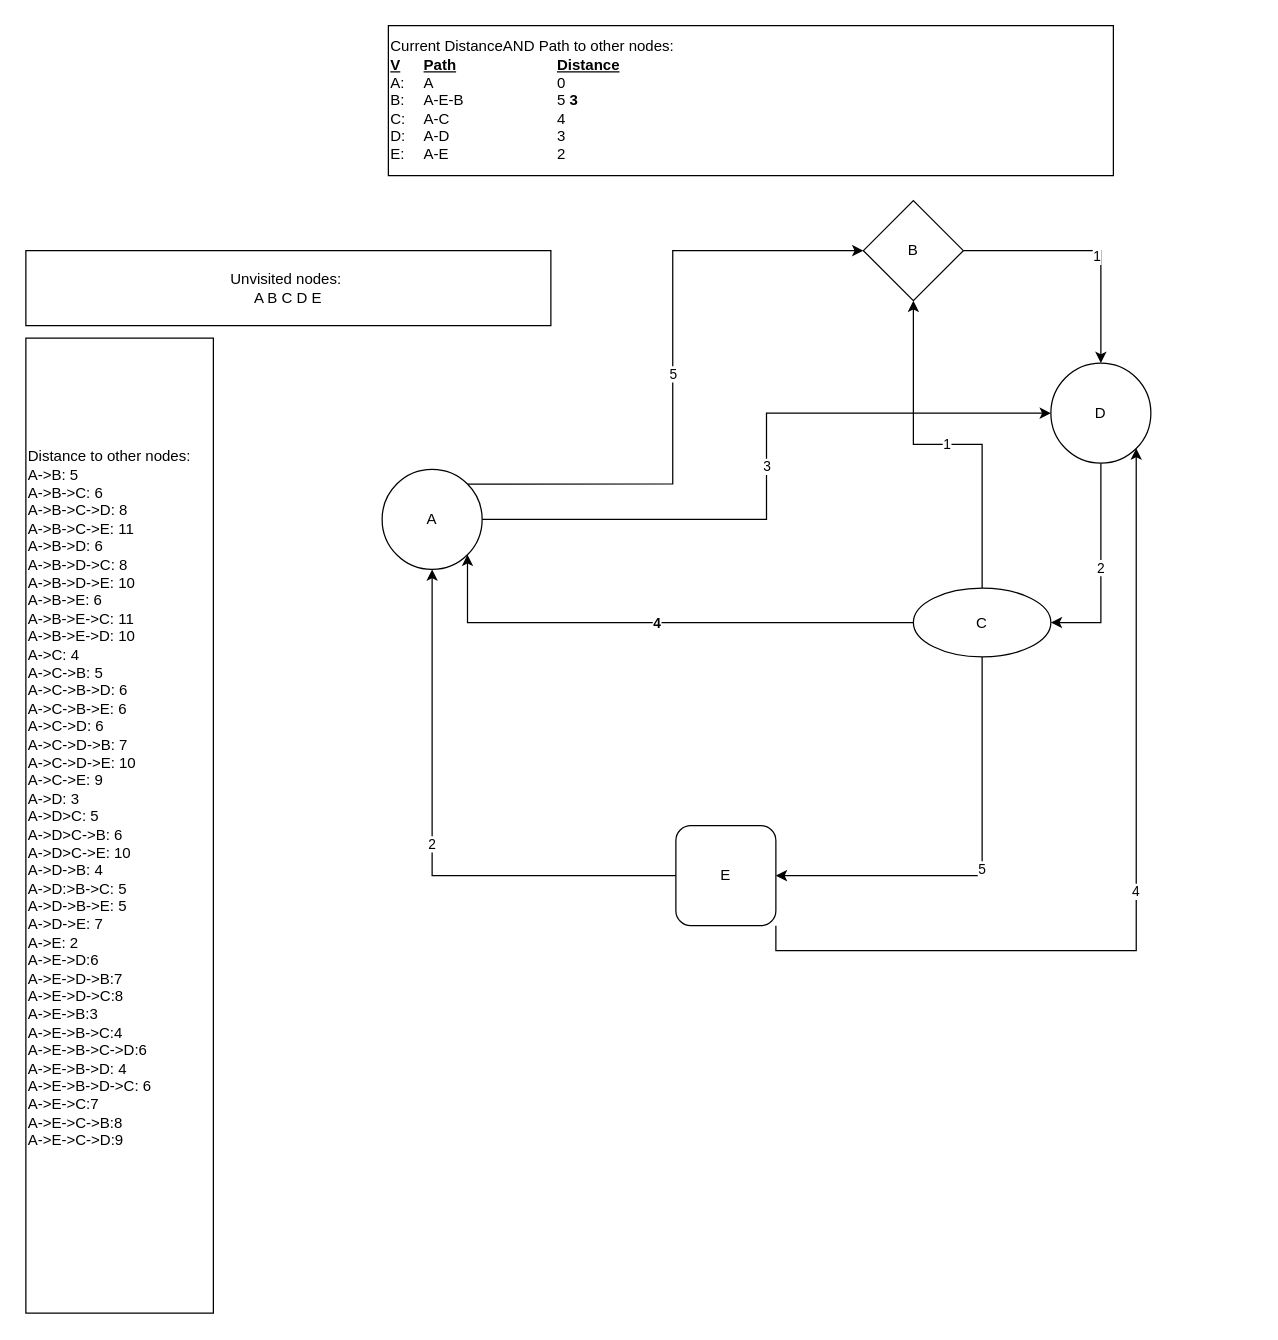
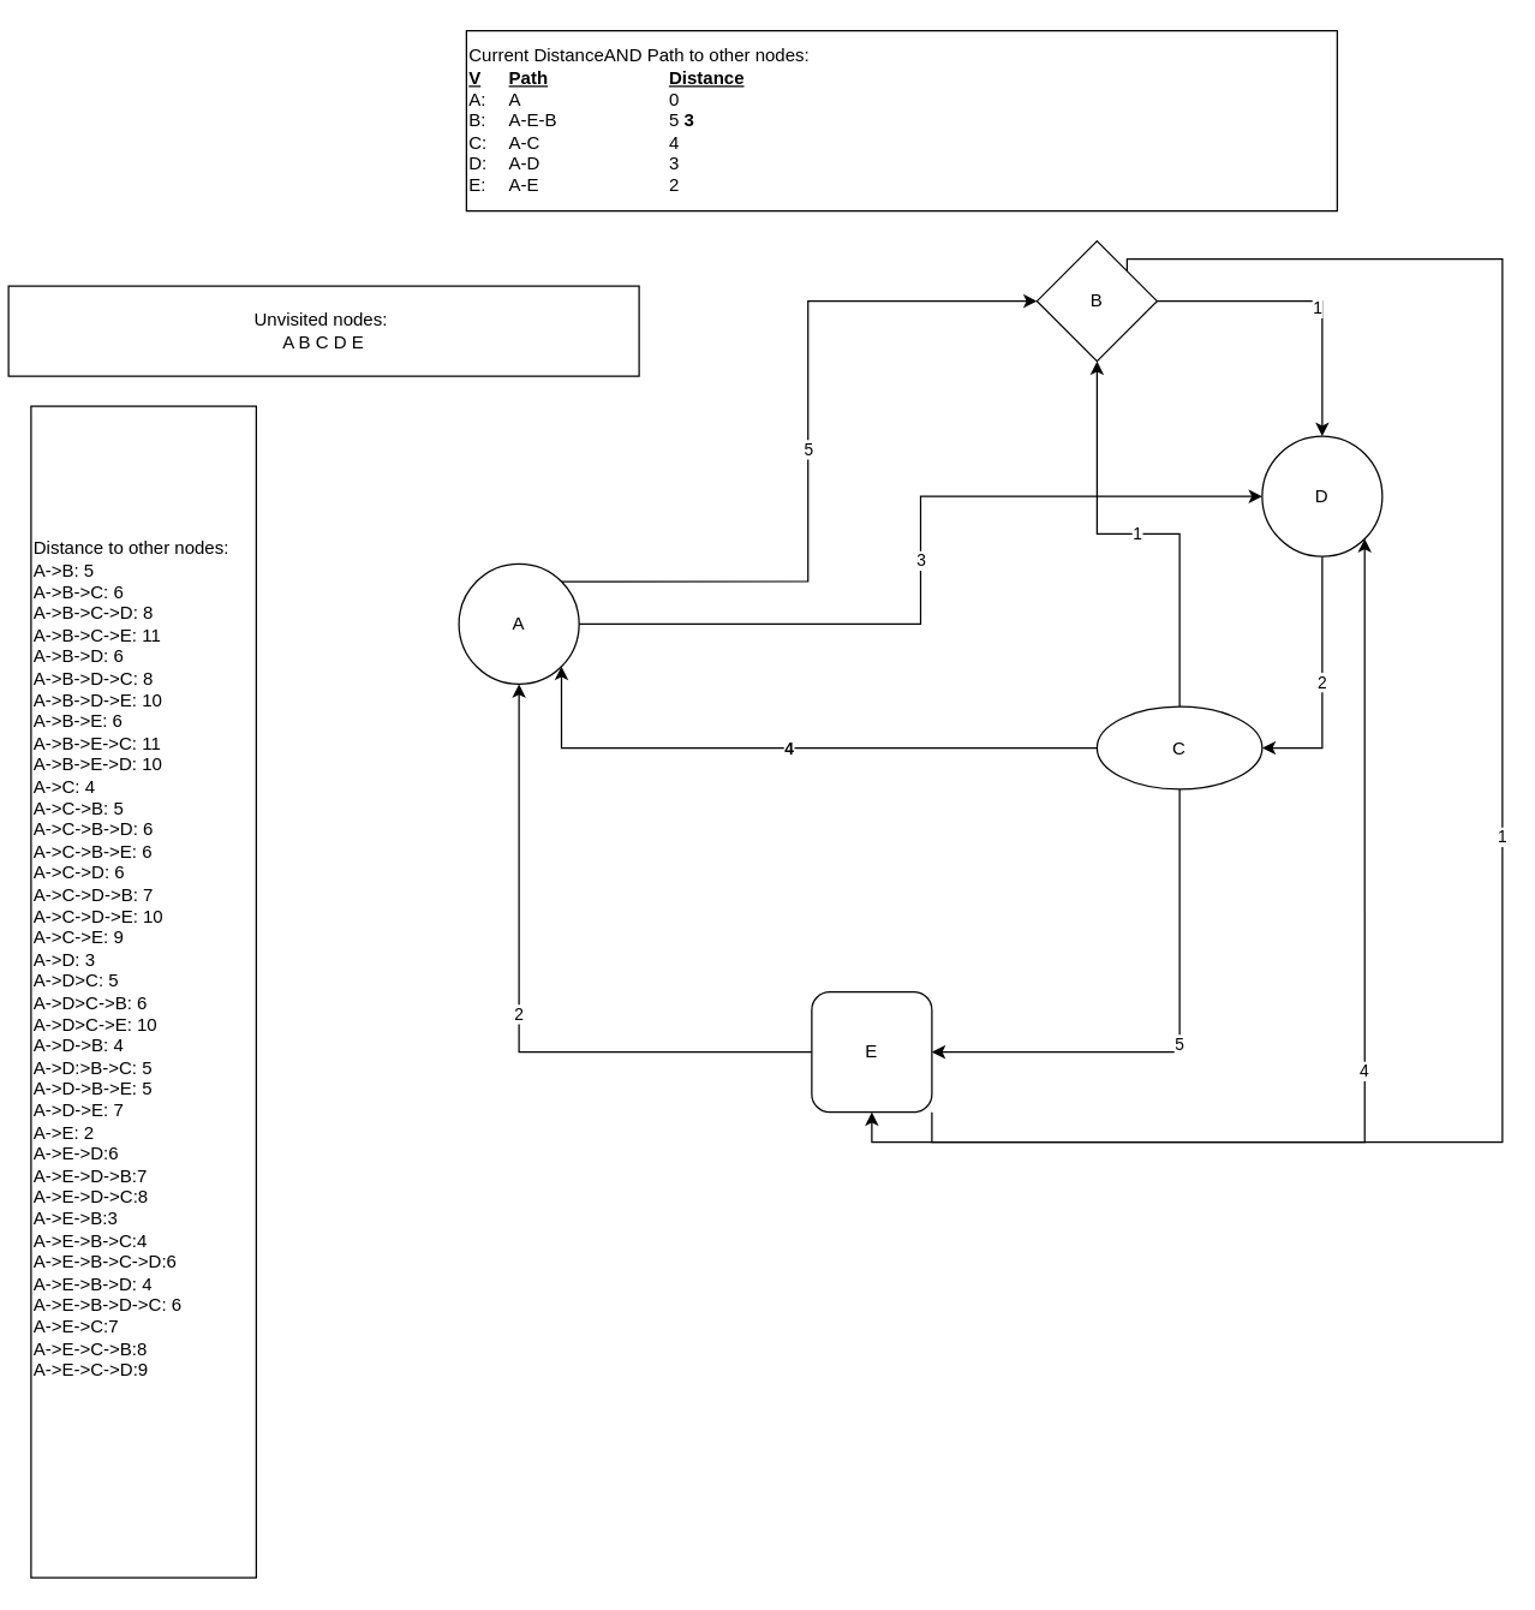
  <mxCell id="0" />
  <mxCell id="1" parent="0" />
  <mxCell id="2" value="5" style="edgeStyle=orthogonalEdgeStyle;rounded=0;orthogonalLoop=1;jettySize=auto;html=1;exitX=0.5;exitY=1;exitDx=0;exitDy=0;entryX=1;entryY=0.5;entryDx=0;entryDy=0;" edge="1" parent="1" source="5" target="18"><mxGeometry relative="1" as="geometry" /></mxCell>
  <mxCell id="3" value="&lt;b&gt;4&lt;/b&gt;" style="edgeStyle=orthogonalEdgeStyle;rounded=0;orthogonalLoop=1;jettySize=auto;html=1;exitX=0;exitY=0.5;exitDx=0;exitDy=0;entryX=1;entryY=1;entryDx=0;entryDy=0;" edge="1" parent="1" source="5" target="12"><mxGeometry relative="1" as="geometry" /></mxCell>
  <mxCell id="4" value="1" style="edgeStyle=orthogonalEdgeStyle;rounded=0;orthogonalLoop=1;jettySize=auto;html=1;exitX=0.5;exitY=0;exitDx=0;exitDy=0;entryX=0.5;entryY=1;entryDx=0;entryDy=0;" edge="1" parent="1" source="5" target="9"><mxGeometry relative="1" as="geometry" /></mxCell>
  <mxCell id="5" value="C" style="ellipse;whiteSpace=wrap;html=1;aspect=fixed;" vertex="1" parent="1"><mxGeometry x="730" y="470" width="110" height="55" as="geometry" /></mxCell>
  <mxCell id="6" value="" style="edgeStyle=orthogonalEdgeStyle;rounded=0;orthogonalLoop=1;jettySize=auto;html=1;exitX=1;exitY=0.5;exitDx=0;exitDy=0;entryX=0.5;entryY=0;entryDx=0;entryDy=0;" edge="1" parent="1" source="9" target="14"><mxGeometry relative="1" as="geometry" /></mxCell>
  <mxCell id="7" value="1" style="edgeLabel;html=1;align=center;verticalAlign=middle;resizable=0;points=[];" vertex="1" connectable="0" parent="6"><mxGeometry x="0.14" y="-4" relative="1" as="geometry"><mxPoint as="offset" /></mxGeometry></mxCell>
+ <mxCell id="8" value="1" style="edgeStyle=orthogonalEdgeStyle;rounded=0;orthogonalLoop=1;jettySize=auto;html=1;exitX=1;exitY=0;exitDx=0;exitDy=0;entryX=0.5;entryY=1;entryDx=0;entryDy=0;" edge="1" parent="1" source="9" target="18"><mxGeometry relative="1" as="geometry"><Array as="points"><mxPoint x="1000" y="172" /><mxPoint x="1000" y="760" /><mxPoint x="580" y="760" /></Array></mxGeometry></mxCell>
  <mxCell id="9" value="B" style="rhombus;whiteSpace=wrap;html=1;aspect=fixed;" vertex="1" parent="1"><mxGeometry x="690" y="160" width="80" height="80" as="geometry" /></mxCell>
  <mxCell id="10" value="5" style="edgeStyle=orthogonalEdgeStyle;rounded=0;orthogonalLoop=1;jettySize=auto;html=1;exitX=1;exitY=0;exitDx=0;exitDy=0;entryX=0;entryY=0.5;entryDx=0;entryDy=0;" edge="1" parent="1" source="12" target="9"><mxGeometry relative="1" as="geometry" /></mxCell>
  <mxCell id="11" value="3" style="edgeStyle=orthogonalEdgeStyle;rounded=0;orthogonalLoop=1;jettySize=auto;html=1;exitX=1;exitY=0.5;exitDx=0;exitDy=0;entryX=0;entryY=0.5;entryDx=0;entryDy=0;" edge="1" parent="1" source="12" target="14"><mxGeometry relative="1" as="geometry" /></mxCell>
  <mxCell id="12" value="A" style="ellipse;whiteSpace=wrap;html=1;aspect=fixed;" vertex="1" parent="1"><mxGeometry x="305" y="375" width="80" height="80" as="geometry" /></mxCell>
  <mxCell id="13" value="2" style="edgeStyle=orthogonalEdgeStyle;rounded=0;orthogonalLoop=1;jettySize=auto;html=1;exitX=0.5;exitY=1;exitDx=0;exitDy=0;entryX=1;entryY=0.5;entryDx=0;entryDy=0;" edge="1" parent="1" source="14" target="5"><mxGeometry relative="1" as="geometry" /></mxCell>
  <mxCell id="14" value="D" style="ellipse;whiteSpace=wrap;html=1;aspect=fixed;" vertex="1" parent="1"><mxGeometry x="840" y="290" width="80" height="80" as="geometry" /></mxCell>
- <mxCell id="15" value="Unvisited nodes:&amp;nbsp;&lt;br&gt;A B C D E" style="rounded=0;whiteSpace=wrap;html=1;" vertex="1" parent="1"><mxGeometry x="20" y="200" width="420" height="60" as="geometry" /></mxCell>
+ <mxCell id="15" value="Unvisited nodes:&amp;nbsp;&lt;br&gt;A B C D E" style="rounded=0;whiteSpace=wrap;html=1;" vertex="1" parent="1"><mxGeometry x="5" y="190" width="420" height="60" as="geometry" /></mxCell>
  <mxCell id="16" value="2" style="edgeStyle=orthogonalEdgeStyle;rounded=0;orthogonalLoop=1;jettySize=auto;html=1;exitX=0;exitY=0.5;exitDx=0;exitDy=0;entryX=0.5;entryY=1;entryDx=0;entryDy=0;" edge="1" parent="1" source="18" target="12"><mxGeometry relative="1" as="geometry" /></mxCell>
  <mxCell id="17" value="4" style="edgeStyle=orthogonalEdgeStyle;rounded=0;orthogonalLoop=1;jettySize=auto;html=1;exitX=1;exitY=1;exitDx=0;exitDy=0;entryX=1;entryY=1;entryDx=0;entryDy=0;" edge="1" parent="1" source="18" target="14"><mxGeometry relative="1" as="geometry" /></mxCell>
  <mxCell id="18" value="E" style="whiteSpace=wrap;html=1;aspect=fixed;rounded=1;" vertex="1" parent="1"><mxGeometry x="540" y="660" width="80" height="80" as="geometry" /></mxCell>
  <mxCell id="19" value="Distance to other nodes:&lt;br&gt;A-&amp;gt;B: 5&lt;br&gt;A-&amp;gt;B-&amp;gt;C: 6&lt;br&gt;A-&amp;gt;B-&amp;gt;C-&amp;gt;D: 8&lt;br&gt;A-&amp;gt;B-&amp;gt;C-&amp;gt;E: 11&lt;br&gt;A-&amp;gt;B-&amp;gt;D: 6&lt;br&gt;A-&amp;gt;B-&amp;gt;D-&amp;gt;C: 8&lt;br&gt;A-&amp;gt;B-&amp;gt;D-&amp;gt;E: 10&lt;br&gt;A-&amp;gt;B-&amp;gt;E: 6&lt;br&gt;A-&amp;gt;B-&amp;gt;E-&amp;gt;C: 11&lt;br&gt;A-&amp;gt;B-&amp;gt;E-&amp;gt;D: 10&lt;br&gt;A-&amp;gt;C: 4&lt;br&gt;A-&amp;gt;C-&amp;gt;B: 5&lt;br&gt;A-&amp;gt;C-&amp;gt;B-&amp;gt;D: 6&lt;br&gt;A-&amp;gt;C-&amp;gt;B-&amp;gt;E: 6&lt;br&gt;A-&amp;gt;C-&amp;gt;D: 6&lt;br&gt;A-&amp;gt;C-&amp;gt;D-&amp;gt;B: 7&lt;br&gt;A-&amp;gt;C-&amp;gt;D-&amp;gt;E: 10&lt;br&gt;A-&amp;gt;C-&amp;gt;E: 9&lt;br&gt;A-&amp;gt;D: 3&lt;br&gt;A-&amp;gt;D&amp;gt;C: 5&amp;nbsp;&lt;br&gt;A-&amp;gt;D&amp;gt;C-&amp;gt;B: 6&lt;br&gt;A-&amp;gt;D&amp;gt;C-&amp;gt;E: 10&amp;nbsp;&lt;br&gt;A-&amp;gt;D-&amp;gt;B: 4&amp;nbsp;&lt;br&gt;A-&amp;gt;D:&amp;gt;B-&amp;gt;C: 5&lt;br&gt;A-&amp;gt;D-&amp;gt;B-&amp;gt;E: 5&lt;br&gt;A-&amp;gt;D-&amp;gt;E: 7&lt;br&gt;A-&amp;gt;E: 2&lt;br&gt;A-&amp;gt;E-&amp;gt;D:6&lt;br&gt;A-&amp;gt;E-&amp;gt;D-&amp;gt;B:7&lt;br&gt;A-&amp;gt;E-&amp;gt;D-&amp;gt;C:8&lt;br&gt;A-&amp;gt;E-&amp;gt;B:3&lt;br&gt;A-&amp;gt;E-&amp;gt;B-&amp;gt;C:4&amp;nbsp;&lt;br&gt;A-&amp;gt;E-&amp;gt;B-&amp;gt;C-&amp;gt;D:6&amp;nbsp;&lt;br&gt;A-&amp;gt;E-&amp;gt;B-&amp;gt;D: 4&lt;br&gt;A-&amp;gt;E-&amp;gt;B-&amp;gt;D-&amp;gt;C: 6&amp;nbsp;&amp;nbsp;&lt;br&gt;A-&amp;gt;E-&amp;gt;C:7&lt;br&gt;A-&amp;gt;E-&amp;gt;C-&amp;gt;B:8&lt;br&gt;A-&amp;gt;E-&amp;gt;C-&amp;gt;D:9&lt;br&gt;&lt;br&gt;&lt;br&gt;&lt;br&gt;" style="rounded=0;whiteSpace=wrap;html=1;align=left;" vertex="1" parent="1"><mxGeometry x="20" y="270" width="150" height="780" as="geometry" /></mxCell>
  <mxCell id="20" value="Current DistanceAND Path to other nodes:&lt;br&gt;&lt;b&gt;&lt;u&gt;V&lt;span style=&quot;white-space: pre&quot;&gt;&#09;&lt;/span&gt;Path&lt;span style=&quot;white-space: pre&quot;&gt;&#09;&lt;/span&gt;&lt;span style=&quot;white-space: pre&quot;&gt;&#09;&lt;span style=&quot;white-space: pre&quot;&gt;&#09;&lt;/span&gt;&lt;/span&gt;Distance&lt;/u&gt;&lt;/b&gt;&lt;br&gt;A:&lt;span style=&quot;white-space: pre&quot;&gt;&#09;&lt;/span&gt;A&lt;span style=&quot;white-space: pre&quot;&gt;&#09;&lt;/span&gt;&lt;span style=&quot;white-space: pre&quot;&gt;&#09;&lt;/span&gt;&lt;span style=&quot;white-space: pre&quot;&gt;&#09;&lt;span style=&quot;white-space: pre&quot;&gt;&#09;&lt;/span&gt;&lt;/span&gt;0&lt;br&gt;&lt;div&gt;&lt;span&gt;B:&lt;span style=&quot;white-space: pre&quot;&gt;&#09;&lt;/span&gt;A-E-B&lt;span style=&quot;white-space: pre&quot;&gt;&#09;&lt;/span&gt;&lt;span style=&quot;white-space: pre&quot;&gt;&#09;&lt;span style=&quot;white-space: pre&quot;&gt;&#09;&lt;/span&gt;&lt;/span&gt;5&lt;i&gt; &lt;/i&gt;&lt;b&gt;3&lt;/b&gt;&lt;/span&gt;&lt;/div&gt;C:&lt;span style=&quot;white-space: pre&quot;&gt;&#09;&lt;/span&gt;A-C&lt;span style=&quot;white-space: pre&quot;&gt;&#09;&lt;/span&gt;&lt;span style=&quot;white-space: pre&quot;&gt;&#09;&lt;/span&gt;&lt;span style=&quot;white-space: pre&quot;&gt;&#09;&lt;span style=&quot;white-space: pre&quot;&gt;&#09;&lt;/span&gt;&lt;/span&gt;4&lt;br&gt;D:&lt;span style=&quot;white-space: pre&quot;&gt;&#09;&lt;/span&gt;A-D&lt;span style=&quot;white-space: pre&quot;&gt;&#09;&lt;/span&gt;&lt;span style=&quot;white-space: pre&quot;&gt;&#09;&lt;/span&gt;&lt;span style=&quot;white-space: pre&quot;&gt;&#09;&lt;span style=&quot;white-space: pre&quot;&gt;&#09;&lt;/span&gt;&lt;/span&gt;3&lt;br&gt;E:&lt;span style=&quot;white-space: pre&quot;&gt;&#09;&lt;/span&gt;A-E&lt;span style=&quot;white-space: pre&quot;&gt;&#09;&lt;/span&gt;&lt;span style=&quot;white-space: pre&quot;&gt;&#09;&lt;/span&gt;&lt;span style=&quot;white-space: pre&quot;&gt;&#09;&lt;/span&gt;&lt;span style=&quot;white-space: pre&quot;&gt;&#09;&lt;/span&gt;2" style="rounded=0;whiteSpace=wrap;html=1;align=left;" vertex="1" parent="1"><mxGeometry x="310" y="20" width="580" height="120" as="geometry" /></mxCell>
